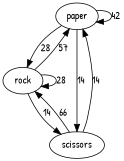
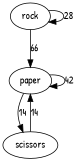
  digraph {
    fontname="Patrick Hand"
    node [fontname="Patrick Hand"]
    edge [fontname="Patrick Hand"]
    n1 [label=paper]
    n2 [label=rock]
    n3 [label=scissors]
    n1 -> n1 [label=42]
-   n1 -> n2 [label=28]
    n1 -> n3 [label=14]
-   n2 -> n1 [label=57]
+   n2 -> n1 [label=66]
    n2 -> n2 [label=28]
-   n2 -> n3 [label=14]
    n3 -> n1 [label=14]
-   n3 -> n2 [label=66]
  }
